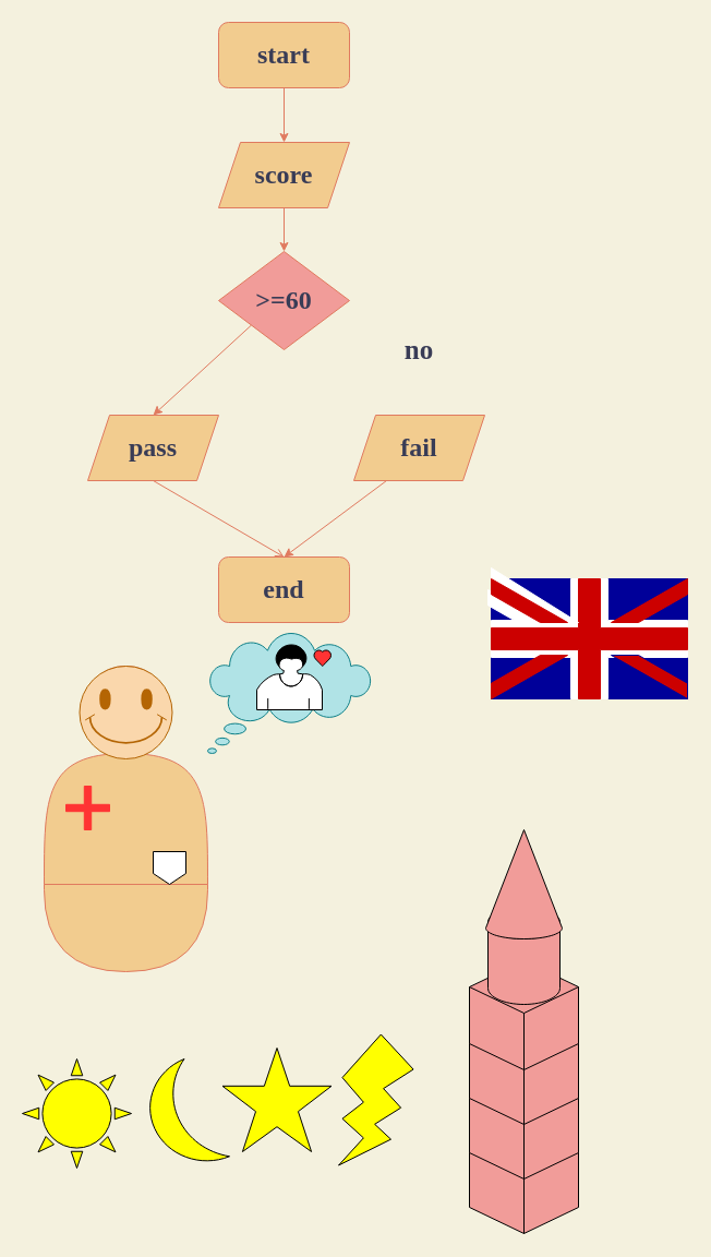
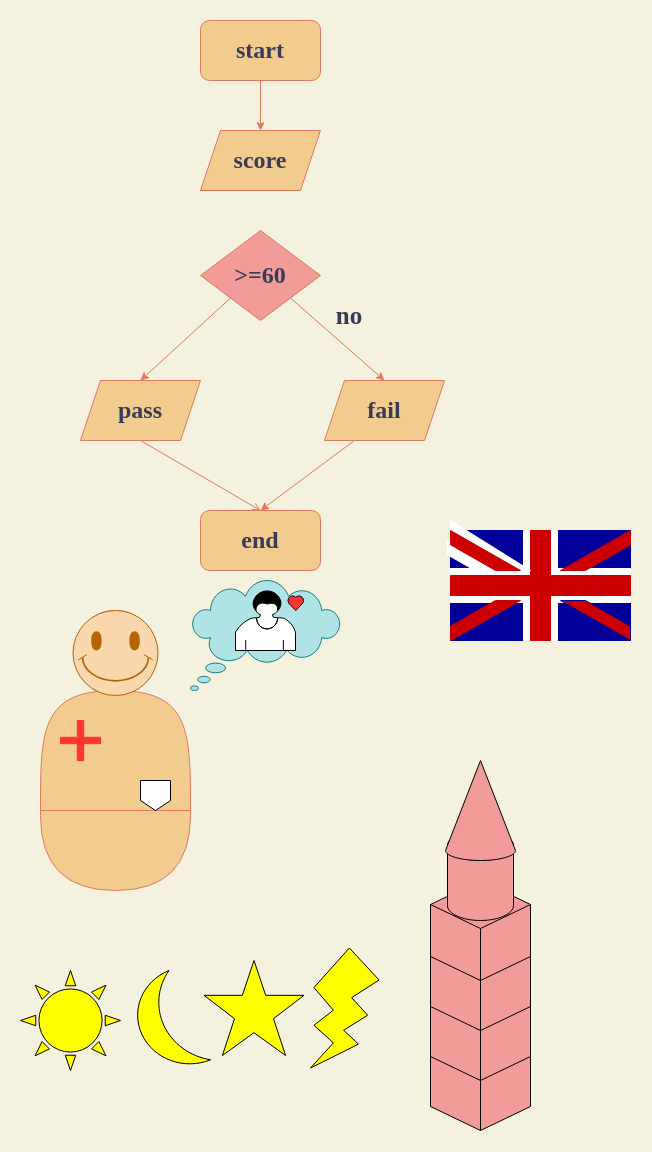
  <mxCell id="0" />
  <mxCell id="1" parent="0" />
  <mxCell id="2" value="" style="whiteSpace=wrap;html=1;shape=mxgraph.basic.isocube;isoAngle=15;rounded=0;sketch=0;strokeColor=#000000;fontColor=#393C56;fillColor=#F19C99;" vertex="1" parent="1"><mxGeometry x="430" y="1030" width="100" height="100" as="geometry" /></mxCell>
  <mxCell id="3" value="" style="whiteSpace=wrap;html=1;shape=mxgraph.basic.isocube;isoAngle=15;rounded=0;sketch=0;strokeColor=#000000;fontColor=#393C56;fillColor=#F19C99;" vertex="1" parent="1"><mxGeometry x="430" y="980" width="100" height="100" as="geometry" /></mxCell>
  <mxCell id="4" value="&lt;h1&gt;&lt;font face=&quot;Comic Sans MS&quot;&gt;start&lt;/font&gt;&lt;/h1&gt;" style="rounded=1;whiteSpace=wrap;html=1;fillColor=#F2CC8F;strokeColor=#E07A5F;fontColor=#393C56;" vertex="1" parent="1"><mxGeometry x="200" y="20" width="120" height="60" as="geometry" /></mxCell>
  <mxCell id="5" value="&lt;h1&gt;&lt;font face=&quot;Comic Sans MS&quot;&gt;score&lt;/font&gt;&lt;/h1&gt;" style="shape=parallelogram;perimeter=parallelogramPerimeter;whiteSpace=wrap;html=1;fixedSize=1;fillColor=#F2CC8F;strokeColor=#E07A5F;fontColor=#393C56;" vertex="1" parent="1"><mxGeometry x="200" y="130" width="120" height="60" as="geometry" /></mxCell>
  <mxCell id="6" value="&lt;h1&gt;&lt;font face=&quot;Comic Sans MS&quot;&gt;&amp;gt;=60&lt;/font&gt;&lt;/h1&gt;" style="rhombus;whiteSpace=wrap;html=1;fillColor=#f19c99;strokeColor=#E07A5F;fontColor=#393C56;" vertex="1" parent="1"><mxGeometry x="200" y="230" width="120" height="90" as="geometry" /></mxCell>
  <mxCell id="7" value="&lt;h1&gt;&lt;font face=&quot;Comic Sans MS&quot;&gt;pass&lt;/font&gt;&lt;/h1&gt;" style="shape=parallelogram;perimeter=parallelogramPerimeter;whiteSpace=wrap;html=1;fixedSize=1;fillColor=#F2CC8F;strokeColor=#E07A5F;fontColor=#393C56;" vertex="1" parent="1"><mxGeometry x="80" y="380" width="120" height="60" as="geometry" /></mxCell>
  <mxCell id="8" value="&lt;h1&gt;&lt;font face=&quot;Comic Sans MS&quot;&gt;fail&lt;/font&gt;&lt;/h1&gt;" style="shape=parallelogram;perimeter=parallelogramPerimeter;whiteSpace=wrap;html=1;fixedSize=1;fillColor=#F2CC8F;strokeColor=#E07A5F;fontColor=#393C56;" vertex="1" parent="1"><mxGeometry x="324" y="380" width="120" height="60" as="geometry" /></mxCell>
  <mxCell id="9" value="&lt;h1&gt;&lt;font face=&quot;Comic Sans MS&quot;&gt;end&lt;/font&gt;&lt;/h1&gt;" style="rounded=1;whiteSpace=wrap;html=1;fillColor=#F2CC8F;strokeColor=#E07A5F;fontColor=#393C56;" vertex="1" parent="1"><mxGeometry x="200" y="510" width="120" height="60" as="geometry" /></mxCell>
  <mxCell id="10" value="" style="endArrow=classic;html=1;exitX=0.5;exitY=1;exitDx=0;exitDy=0;labelBackgroundColor=#F4F1DE;strokeColor=#E07A5F;fontColor=#393C56;" edge="1" parent="1" source="4" target="5"><mxGeometry width="50" height="50" relative="1" as="geometry"><mxPoint x="290" y="210" as="sourcePoint" /><mxPoint x="340" y="160" as="targetPoint" /></mxGeometry></mxCell>
- <mxCell id="11" value="" style="endArrow=classic;html=1;exitX=0.5;exitY=1;exitDx=0;exitDy=0;entryX=0.5;entryY=0;entryDx=0;entryDy=0;labelBackgroundColor=#F4F1DE;strokeColor=#E07A5F;fontColor=#393C56;" edge="1" parent="1" source="5" target="6"><mxGeometry width="50" height="50" relative="1" as="geometry"><mxPoint x="290" y="310" as="sourcePoint" /><mxPoint x="340" y="260" as="targetPoint" /></mxGeometry></mxCell>
  <mxCell id="12" value="" style="endArrow=classic;html=1;exitX=0;exitY=1;exitDx=0;exitDy=0;entryX=0.5;entryY=0;entryDx=0;entryDy=0;labelBackgroundColor=#F4F1DE;strokeColor=#E07A5F;fontColor=#393C56;" edge="1" parent="1" source="6" target="7"><mxGeometry width="50" height="50" relative="1" as="geometry"><mxPoint x="290" y="510" as="sourcePoint" /><mxPoint x="340" y="460" as="targetPoint" /></mxGeometry></mxCell>
+ <mxCell id="13" value="" style="endArrow=classic;html=1;exitX=1;exitY=1;exitDx=0;exitDy=0;entryX=0.5;entryY=0;entryDx=0;entryDy=0;labelBackgroundColor=#F4F1DE;strokeColor=#E07A5F;fontColor=#393C56;" edge="1" parent="1" source="6" target="8"><mxGeometry width="50" height="50" relative="1" as="geometry"><mxPoint x="290" y="510" as="sourcePoint" /><mxPoint x="340" y="460" as="targetPoint" /></mxGeometry></mxCell>
  <mxCell id="14" value="" style="endArrow=open;html=1;exitX=0.5;exitY=1;exitDx=0;exitDy=0;entryX=0.5;entryY=0;entryDx=0;entryDy=0;labelBackgroundColor=#F4F1DE;strokeColor=#E07A5F;fontColor=#393C56;" edge="1" parent="1" source="7" target="9"><mxGeometry width="50" height="50" relative="1" as="geometry"><mxPoint x="290" y="510" as="sourcePoint" /><mxPoint x="340" y="460" as="targetPoint" /></mxGeometry></mxCell>
  <mxCell id="15" value="" style="endArrow=classic;html=1;exitX=0.25;exitY=1;exitDx=0;exitDy=0;labelBackgroundColor=#F4F1DE;strokeColor=#E07A5F;fontColor=#393C56;" edge="1" parent="1" source="8"><mxGeometry width="50" height="50" relative="1" as="geometry"><mxPoint x="290" y="510" as="sourcePoint" /><mxPoint x="260" y="510" as="targetPoint" /></mxGeometry></mxCell>
- <mxCell id="16" value="&lt;h2&gt;&lt;font face=&quot;Comic Sans MS&quot; style=&quot;font-size: 25px&quot;&gt;no&lt;/font&gt;&lt;/h2&gt;" style="text;html=1;strokeColor=none;fillColor=none;align=center;verticalAlign=middle;whiteSpace=wrap;rounded=0;fontColor=#393C56;" vertex="1" parent="1"><mxGeometry x="361" y="305" width="46" height="30" as="geometry" /></mxCell>
+ <mxCell id="16" value="&lt;h2&gt;&lt;font face=&quot;Comic Sans MS&quot; style=&quot;font-size: 25px&quot;&gt;no&lt;/font&gt;&lt;/h2&gt;" style="text;html=1;strokeColor=none;fillColor=none;align=center;verticalAlign=middle;whiteSpace=wrap;rounded=0;fontColor=#393C56;" vertex="1" parent="1"><mxGeometry x="326" y="300" width="46" height="30" as="geometry" /></mxCell>
  <mxCell id="17" value="" style="shape=actor;whiteSpace=wrap;html=1;fillColor=#F2CC8F;strokeColor=#E07A5F;fontColor=#393C56;" vertex="1" parent="1"><mxGeometry x="40" y="610" width="150" height="200" as="geometry" /></mxCell>
  <mxCell id="18" value="" style="shape=delay;whiteSpace=wrap;html=1;direction=south;fillColor=#F2CC8F;strokeColor=#E07A5F;fontColor=#393C56;" vertex="1" parent="1"><mxGeometry x="40" y="810" width="150" height="80" as="geometry" /></mxCell>
  <mxCell id="19" value="" style="shape=cross;whiteSpace=wrap;html=1;rounded=0;sketch=0;strokeColor=#FF3333;fillColor=#FF3333;size=0.16;" vertex="1" parent="1"><mxGeometry x="60" y="720" width="40" height="40" as="geometry" /></mxCell>
  <mxCell id="20" value="" style="shape=offPageConnector;whiteSpace=wrap;html=1;rounded=0;sketch=0;fontColor=#393C56;fillColor=#FFFFFF;size=0.333;" vertex="1" parent="1"><mxGeometry x="140" y="780" width="30" height="30" as="geometry" /></mxCell>
  <mxCell id="21" value="" style="verticalLabelPosition=bottom;verticalAlign=top;html=1;shape=mxgraph.basic.smiley;rounded=0;sketch=0;strokeColor=#b46504;fillColor=#fad7ac;" vertex="1" parent="1"><mxGeometry x="72.5" y="610" width="85" height="85" as="geometry" /></mxCell>
  <mxCell id="22" value="" style="whiteSpace=wrap;html=1;shape=mxgraph.basic.cloud_callout;rounded=0;sketch=0;strokeColor=#0e8088;fillColor=#b0e3e6;" vertex="1" parent="1"><mxGeometry x="190" y="580" width="150" height="110" as="geometry" /></mxCell>
  <mxCell id="23" value="" style="shape=mxgraph.bpmn.user_task;html=1;outlineConnect=0;rounded=0;sketch=0;strokeColor=#000000;fillColor=#FFFFFF;fontColor=#393C56;" vertex="1" parent="1"><mxGeometry x="235" y="590" width="60" height="60" as="geometry" /></mxCell>
  <mxCell id="24" value="" style="whiteSpace=wrap;html=1;shape=mxgraph.basic.isocube;isoAngle=15;rounded=0;sketch=0;strokeColor=#000000;fontColor=#393C56;fillColor=#F19C99;" vertex="1" parent="1"><mxGeometry x="430" y="930" width="100" height="100" as="geometry" /></mxCell>
  <mxCell id="25" value="" style="whiteSpace=wrap;html=1;shape=mxgraph.basic.isocube;isoAngle=15;rounded=0;sketch=0;strokeColor=#000000;fontColor=#393C56;fillColor=#F19C99;" vertex="1" parent="1"><mxGeometry x="430" y="880" width="100" height="100" as="geometry" /></mxCell>
  <mxCell id="26" value="" style="verticalLabelPosition=bottom;verticalAlign=top;html=1;shape=mxgraph.basic.heart;rounded=0;sketch=0;strokeColor=#000000;fontColor=#393C56;fillColor=#FF3333;" vertex="1" parent="1"><mxGeometry x="287" y="595" width="16.5" height="15" as="geometry" /></mxCell>
  <mxCell id="27" value="" style="shape=cylinder2;whiteSpace=wrap;html=1;boundedLbl=1;backgroundOutline=1;size=15;rounded=0;sketch=0;strokeColor=#000000;fontColor=#393C56;fillColor=#F19C99;" vertex="1" parent="1"><mxGeometry x="447" y="830" width="66" height="90" as="geometry" /></mxCell>
  <mxCell id="28" value="" style="verticalLabelPosition=bottom;verticalAlign=top;html=1;shape=mxgraph.basic.cone2;dx=0.5;dy=0.9;rounded=0;sketch=0;strokeColor=#000000;fillColor=#F19C99;fontColor=#393C56;" vertex="1" parent="1"><mxGeometry x="445" y="760" width="70" height="100" as="geometry" /></mxCell>
  <mxCell id="29" value="" style="verticalLabelPosition=bottom;verticalAlign=top;html=1;shape=mxgraph.basic.flash;rounded=0;sketch=0;strokeColor=#000000;fontColor=#393C56;fillColor=#FFFF00;" vertex="1" parent="1"><mxGeometry x="310" y="947.5" width="68.57" height="120" as="geometry" /></mxCell>
  <mxCell id="30" value="" style="verticalLabelPosition=bottom;verticalAlign=top;html=1;shape=mxgraph.basic.moon;rounded=0;sketch=0;strokeColor=#000000;fillColor=#FFFF00;fontColor=#393C56;" vertex="1" parent="1"><mxGeometry x="130" y="970" width="80" height="100" as="geometry" /></mxCell>
  <mxCell id="31" value="" style="verticalLabelPosition=bottom;verticalAlign=top;html=1;shape=mxgraph.basic.star;rounded=0;sketch=0;strokeColor=#000000;fillColor=#FFFF00;fontColor=#393C56;" vertex="1" parent="1"><mxGeometry x="203.5" y="960" width="100" height="95" as="geometry" /></mxCell>
  <mxCell id="32" value="" style="verticalLabelPosition=bottom;verticalAlign=top;html=1;shape=mxgraph.basic.sun;rounded=0;sketch=0;strokeColor=#000000;fillColor=#FFFF00;fontColor=#393C56;" vertex="1" parent="1"><mxGeometry x="20" y="970" width="100" height="100" as="geometry" /></mxCell>
  <mxCell id="33" value="" style="rounded=0;whiteSpace=wrap;html=1;sketch=0;fontColor=#393C56;fillColor=#000099;strokeColor=#000099;" vertex="1" parent="1"><mxGeometry x="450" y="530" width="180" height="110" as="geometry" /></mxCell>
  <mxCell id="34" value="" style="shape=cross;whiteSpace=wrap;html=1;rounded=0;sketch=0;fontColor=#393C56;fillColor=#FFFFFF;size=0.309;strokeColor=#FFFFFF;" vertex="1" parent="1"><mxGeometry x="450" y="530" width="180" height="110" as="geometry" /></mxCell>
  <mxCell id="35" value="" style="verticalLabelPosition=bottom;verticalAlign=top;html=1;shape=mxgraph.basic.diag_stripe;dx=10;rounded=0;sketch=0;fontColor=#393C56;fillColor=#CC0000;strokeColor=#CC0000;" vertex="1" parent="1"><mxGeometry x="560" y="530" width="70" height="40" as="geometry" /></mxCell>
  <mxCell id="36" value="" style="verticalLabelPosition=bottom;verticalAlign=top;html=1;shape=mxgraph.basic.diag_stripe;dx=10;rounded=0;sketch=0;fontColor=#393C56;fillColor=#CC0000;direction=west;strokeColor=#CC0000;" vertex="1" parent="1"><mxGeometry x="450" y="600" width="70" height="40" as="geometry" /></mxCell>
  <mxCell id="37" value="" style="verticalLabelPosition=bottom;verticalAlign=top;html=1;shape=mxgraph.basic.diag_stripe;dx=10;rounded=0;sketch=0;strokeColor=#000099;fillColor=#CC0000;fontColor=#393C56;direction=north;" vertex="1" parent="1"><mxGeometry x="560" y="600" width="70" height="40" as="geometry" /></mxCell>
  <mxCell id="38" value="" style="verticalLabelPosition=bottom;verticalAlign=top;html=1;shape=mxgraph.basic.diag_stripe;dx=10;rounded=0;sketch=0;fontColor=#393C56;direction=south;fillColor=#FFFFFF;strokeColor=#FFFFFF;" vertex="1" parent="1"><mxGeometry x="447" y="540" width="70" height="40" as="geometry" /></mxCell>
  <mxCell id="39" value="" style="shape=cross;whiteSpace=wrap;html=1;rounded=0;sketch=0;fontColor=#393C56;fillColor=#CC0000;size=0.182;strokeColor=#CC0000;" vertex="1" parent="1"><mxGeometry x="450" y="530" width="180" height="110" as="geometry" /></mxCell>
  <mxCell id="40" value="" style="verticalLabelPosition=bottom;verticalAlign=top;html=1;shape=mxgraph.basic.diag_stripe;dx=10;rounded=0;sketch=0;fontColor=#393C56;direction=south;fillColor=#FFFFFF;strokeColor=#FFFFFF;" vertex="1" parent="1"><mxGeometry x="450" y="520" width="80" height="50" as="geometry" /></mxCell>
  <mxCell id="41" value="" style="verticalLabelPosition=bottom;verticalAlign=top;html=1;shape=mxgraph.basic.diag_stripe;dx=10;rounded=0;sketch=0;fillColor=#CC0000;fontColor=#393C56;direction=south;strokeColor=#CC0000;" vertex="1" parent="1"><mxGeometry x="450" y="530" width="70" height="40" as="geometry" /></mxCell>
